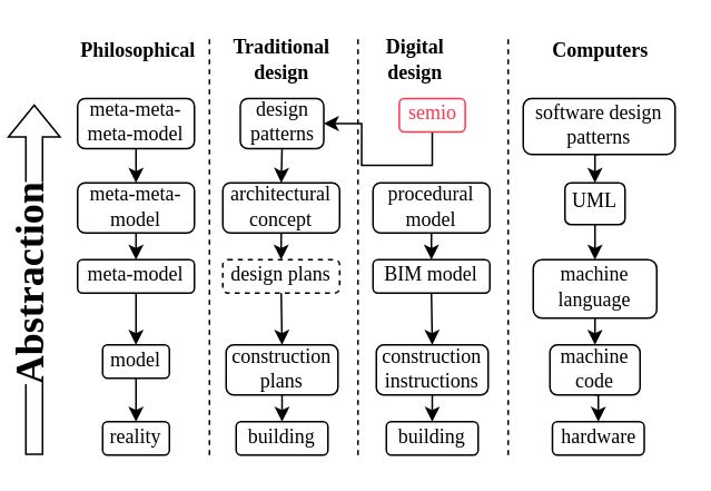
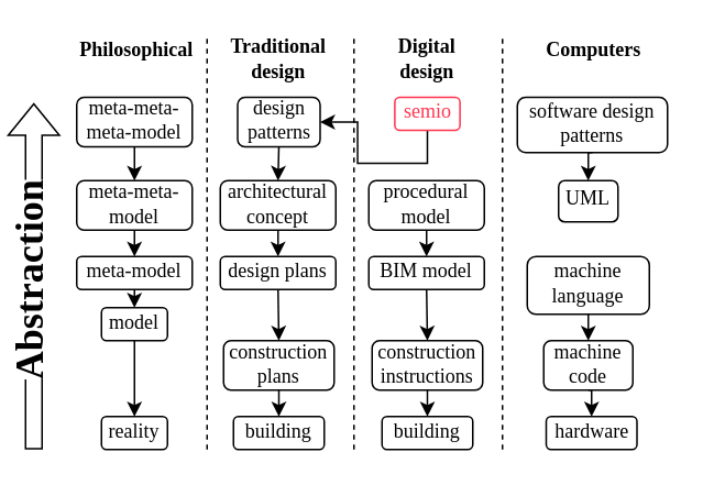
  <mxCell id="0" />
  <mxCell id="1" parent="0" />
  <mxCell id="2" style="edgeStyle=orthogonalEdgeStyle;rounded=0;orthogonalLoop=1;jettySize=auto;html=1;exitX=0.5;exitY=1;exitDx=0;exitDy=0;entryX=0.5;entryY=0;entryDx=0;entryDy=0;fontFamily=Times New Roman;fillColor=none;" edge="1" parent="1" source="3" target="5"><mxGeometry relative="1" as="geometry" /></mxCell>
  <mxCell id="3" value="meta-meta-meta-model" style="rounded=1;whiteSpace=wrap;html=1;spacingTop=-3;fontFamily=Times New Roman;fillColor=none;" vertex="1" parent="1"><mxGeometry x="46" y="58.5" width="70" height="30" as="geometry" /></mxCell>
  <mxCell id="4" style="edgeStyle=orthogonalEdgeStyle;rounded=0;orthogonalLoop=1;jettySize=auto;html=1;exitX=0.5;exitY=1;exitDx=0;exitDy=0;entryX=0.5;entryY=0;entryDx=0;entryDy=0;fontFamily=Times New Roman;fillColor=none;" edge="1" parent="1" source="5" target="7"><mxGeometry relative="1" as="geometry" /></mxCell>
  <mxCell id="5" value="meta-meta-model" style="rounded=1;whiteSpace=wrap;html=1;spacingTop=-3;fontFamily=Times New Roman;fillColor=none;" vertex="1" parent="1"><mxGeometry x="46" y="109" width="70" height="30" as="geometry" /></mxCell>
  <mxCell id="6" style="edgeStyle=orthogonalEdgeStyle;rounded=0;orthogonalLoop=1;jettySize=auto;html=1;exitX=0.5;exitY=1;exitDx=0;exitDy=0;entryX=0.5;entryY=0;entryDx=0;entryDy=0;fontFamily=Times New Roman;fillColor=none;" edge="1" parent="1" source="7" target="9"><mxGeometry relative="1" as="geometry" /></mxCell>
  <mxCell id="7" value="meta-model" style="rounded=1;whiteSpace=wrap;html=1;spacingTop=-3;fontFamily=Times New Roman;fillColor=none;" vertex="1" parent="1"><mxGeometry x="46" y="155" width="70" height="20" as="geometry" /></mxCell>
  <mxCell id="8" style="edgeStyle=orthogonalEdgeStyle;rounded=0;orthogonalLoop=1;jettySize=auto;html=1;exitX=0.5;exitY=1;exitDx=0;exitDy=0;entryX=0.5;entryY=0;entryDx=0;entryDy=0;fontFamily=Times New Roman;fillColor=none;" edge="1" parent="1" source="9" target="10"><mxGeometry relative="1" as="geometry" /></mxCell>
- <mxCell id="9" value="model" style="rounded=1;whiteSpace=wrap;html=1;spacingTop=-3;fontFamily=Times New Roman;fillColor=none;" vertex="1" parent="1"><mxGeometry x="61" y="206" width="40" height="20" as="geometry" /></mxCell>
+ <mxCell id="9" value="model" style="rounded=1;whiteSpace=wrap;html=1;spacingTop=-3;fontFamily=Times New Roman;fillColor=none;" vertex="1" parent="1"><mxGeometry x="61" y="186" width="40" height="20" as="geometry" /></mxCell>
  <mxCell id="10" value="reality" style="rounded=1;whiteSpace=wrap;html=1;spacingLeft=0;spacingTop=-3;fontFamily=Times New Roman;fillColor=none;" vertex="1" parent="1"><mxGeometry x="61" y="252" width="40" height="20" as="geometry" /></mxCell>
  <mxCell id="11" style="edgeStyle=orthogonalEdgeStyle;rounded=0;orthogonalLoop=1;jettySize=auto;html=1;exitX=0.5;exitY=1;exitDx=0;exitDy=0;entryX=0.5;entryY=0;entryDx=0;entryDy=0;fontFamily=Times New Roman;fillColor=none;" edge="1" parent="1" source="12" target="14"><mxGeometry relative="1" as="geometry" /></mxCell>
  <mxCell id="12" value="design patterns" style="rounded=1;whiteSpace=wrap;html=1;spacingTop=-3;fontFamily=Times New Roman;fillColor=none;" vertex="1" parent="1"><mxGeometry x="143.5" y="58.5" width="50" height="30" as="geometry" /></mxCell>
  <mxCell id="13" style="edgeStyle=orthogonalEdgeStyle;rounded=0;orthogonalLoop=1;jettySize=auto;html=1;exitX=0.5;exitY=1;exitDx=0;exitDy=0;entryX=0.5;entryY=0;entryDx=0;entryDy=0;fontFamily=Times New Roman;fillColor=none;" edge="1" parent="1" source="14" target="16"><mxGeometry relative="1" as="geometry" /></mxCell>
  <mxCell id="14" value="architectural concept" style="rounded=1;whiteSpace=wrap;html=1;spacingTop=-3;fontFamily=Times New Roman;fillColor=none;" vertex="1" parent="1"><mxGeometry x="133" y="109" width="70" height="30" as="geometry" /></mxCell>
  <mxCell id="15" style="edgeStyle=orthogonalEdgeStyle;rounded=0;orthogonalLoop=1;jettySize=auto;html=1;exitX=0.5;exitY=1;exitDx=0;exitDy=0;entryX=0.5;entryY=0;entryDx=0;entryDy=0;fontFamily=Times New Roman;fillColor=none;" edge="1" parent="1" source="16" target="18"><mxGeometry relative="1" as="geometry" /></mxCell>
- <mxCell id="16" value="design plans" style="rounded=1;whiteSpace=wrap;html=1;spacingTop=-3;fontFamily=Times New Roman;fillColor=none;dashed=1;" vertex="1" parent="1"><mxGeometry x="133" y="155" width="70" height="20" as="geometry" /></mxCell>
+ <mxCell id="16" value="design plans" style="rounded=1;whiteSpace=wrap;html=1;spacingTop=-3;fontFamily=Times New Roman;fillColor=none;" vertex="1" parent="1"><mxGeometry x="133" y="155" width="70" height="20" as="geometry" /></mxCell>
  <mxCell id="17" style="edgeStyle=orthogonalEdgeStyle;rounded=0;orthogonalLoop=1;jettySize=auto;html=1;exitX=0.5;exitY=1;exitDx=0;exitDy=0;entryX=0.5;entryY=0;entryDx=0;entryDy=0;fontFamily=Times New Roman;fillColor=none;" edge="1" parent="1" source="18" target="19"><mxGeometry relative="1" as="geometry" /></mxCell>
  <mxCell id="18" value="construction plans" style="rounded=1;whiteSpace=wrap;html=1;spacingTop=-3;fontFamily=Times New Roman;fillColor=none;" vertex="1" parent="1"><mxGeometry x="135" y="206" width="67" height="30" as="geometry" /></mxCell>
  <mxCell id="19" value="building" style="rounded=1;whiteSpace=wrap;html=1;spacingLeft=0;spacingTop=-3;fontFamily=Times New Roman;fillColor=none;" vertex="1" parent="1"><mxGeometry x="141" y="252" width="55" height="20" as="geometry" /></mxCell>
  <mxCell id="20" style="edgeStyle=orthogonalEdgeStyle;rounded=0;orthogonalLoop=1;jettySize=auto;html=1;exitX=0.5;exitY=1;exitDx=0;exitDy=0;fontFamily=Times New Roman;fillColor=none;" edge="1" parent="1" source="21" target="12"><mxGeometry relative="1" as="geometry" /></mxCell>
  <mxCell id="21" value="semio" style="rounded=1;whiteSpace=wrap;html=1;spacingTop=-3;strokeColor=#FF344F;fontColor=#FF344F;fontFamily=Times New Roman;fillColor=none;" vertex="1" parent="1"><mxGeometry x="238.75" y="58.5" width="39.5" height="20" as="geometry" /></mxCell>
  <mxCell id="22" style="edgeStyle=orthogonalEdgeStyle;rounded=0;orthogonalLoop=1;jettySize=auto;html=1;exitX=0.5;exitY=1;exitDx=0;exitDy=0;entryX=0.5;entryY=0;entryDx=0;entryDy=0;fontFamily=Times New Roman;fillColor=none;" edge="1" parent="1" source="23" target="25"><mxGeometry relative="1" as="geometry" /></mxCell>
  <mxCell id="23" value="procedural model" style="rounded=1;whiteSpace=wrap;html=1;spacingTop=-3;fontFamily=Times New Roman;fillColor=none;" vertex="1" parent="1"><mxGeometry x="223" y="109" width="70" height="30" as="geometry" /></mxCell>
  <mxCell id="24" style="edgeStyle=orthogonalEdgeStyle;rounded=0;orthogonalLoop=1;jettySize=auto;html=1;exitX=0.5;exitY=1;exitDx=0;exitDy=0;entryX=0.5;entryY=0;entryDx=0;entryDy=0;fontFamily=Times New Roman;fillColor=none;" edge="1" parent="1" source="25" target="27"><mxGeometry relative="1" as="geometry" /></mxCell>
  <mxCell id="25" value="BIM model" style="rounded=1;whiteSpace=wrap;html=1;spacingTop=-3;fontFamily=Times New Roman;fillColor=none;" vertex="1" parent="1"><mxGeometry x="223" y="155" width="70" height="20" as="geometry" /></mxCell>
  <mxCell id="26" style="edgeStyle=orthogonalEdgeStyle;rounded=0;orthogonalLoop=1;jettySize=auto;html=1;exitX=0.5;exitY=1;exitDx=0;exitDy=0;entryX=0.5;entryY=0;entryDx=0;entryDy=0;fontFamily=Times New Roman;fillColor=none;" edge="1" parent="1" source="27" target="28"><mxGeometry relative="1" as="geometry" /></mxCell>
  <mxCell id="27" value="construction instructions" style="rounded=1;whiteSpace=wrap;html=1;spacingTop=-3;fontFamily=Times New Roman;fillColor=none;" vertex="1" parent="1"><mxGeometry x="225" y="206" width="67" height="30" as="geometry" /></mxCell>
  <mxCell id="28" value="building" style="rounded=1;whiteSpace=wrap;html=1;spacingLeft=0;spacingTop=-3;fontFamily=Times New Roman;fillColor=none;" vertex="1" parent="1"><mxGeometry x="231" y="252" width="55" height="20" as="geometry" /></mxCell>
  <mxCell id="29" value="" style="endArrow=none;dashed=1;html=1;rounded=0;fontColor=#FF344F;fontFamily=Times New Roman;fillColor=none;" edge="1" parent="1"><mxGeometry width="50" height="50" relative="1" as="geometry"><mxPoint x="125" y="272" as="sourcePoint" /><mxPoint x="125" y="22" as="targetPoint" /></mxGeometry></mxCell>
  <mxCell id="30" value="Traditional&lt;br&gt;design" style="text;html=1;align=center;verticalAlign=middle;resizable=0;points=[];autosize=1;strokeColor=none;fillColor=none;fontColor=#000000;fontStyle=1;fontFamily=Times New Roman;" vertex="1" parent="1"><mxGeometry x="133" y="20" width="70" height="30" as="geometry" /></mxCell>
- <mxCell id="31" value="&lt;span style=&quot;font-weight: 700&quot;&gt;Digital&lt;/span&gt;&lt;br style=&quot;font-weight: 700&quot;&gt;&lt;span style=&quot;font-weight: 700&quot;&gt;design&lt;/span&gt;" style="text;html=1;align=center;verticalAlign=middle;resizable=0;points=[];autosize=1;strokeColor=none;fillColor=none;fontColor=#000000;fontFamily=Times New Roman;" vertex="1" parent="1"><mxGeometry x="223" y="20" width="50" height="30" as="geometry" /></mxCell>
+ <mxCell id="31" value="&lt;span style=&quot;font-weight: 700&quot;&gt;Digital&lt;/span&gt;&lt;br style=&quot;font-weight: 700&quot;&gt;&lt;span style=&quot;font-weight: 700&quot;&gt;design&lt;/span&gt;" style="text;html=1;align=center;verticalAlign=middle;resizable=0;points=[];autosize=1;strokeColor=none;fillColor=none;fontColor=#000000;fontFamily=Times New Roman;" vertex="1" parent="1"><mxGeometry x="233" y="20" width="50" height="30" as="geometry" /></mxCell>
  <mxCell id="32" value="" style="endArrow=none;dashed=1;html=1;rounded=0;fontColor=#FF344F;fontFamily=Times New Roman;fillColor=none;" edge="1" parent="1"><mxGeometry width="50" height="50" relative="1" as="geometry"><mxPoint x="214" y="272" as="sourcePoint" /><mxPoint x="214" y="22" as="targetPoint" /></mxGeometry></mxCell>
- <mxCell id="33" style="edgeStyle=orthogonalEdgeStyle;rounded=0;orthogonalLoop=1;jettySize=auto;html=1;exitX=0.5;exitY=1;exitDx=0;exitDy=0;entryX=0.5;entryY=0;entryDx=0;entryDy=0;fontFamily=Times New Roman;fillColor=none;" edge="1" parent="1" source="34" target="36"><mxGeometry relative="1" as="geometry" /></mxCell>
  <mxCell id="34" value="UML" style="rounded=1;whiteSpace=wrap;html=1;spacingTop=-3;fontFamily=Times New Roman;fillColor=none;" vertex="1" parent="1"><mxGeometry x="338" y="109" width="36" height="25" as="geometry" /></mxCell>
  <mxCell id="35" style="edgeStyle=orthogonalEdgeStyle;rounded=0;orthogonalLoop=1;jettySize=auto;html=1;exitX=0.5;exitY=1;exitDx=0;exitDy=0;entryX=0.5;entryY=0;entryDx=0;entryDy=0;fontFamily=Times New Roman;fillColor=none;" edge="1" parent="1" source="36" target="38"><mxGeometry relative="1" as="geometry" /></mxCell>
  <mxCell id="36" value="machine language" style="rounded=1;whiteSpace=wrap;html=1;spacingTop=-3;fontFamily=Times New Roman;fillColor=none;" vertex="1" parent="1"><mxGeometry x="319" y="155" width="74" height="35" as="geometry" /></mxCell>
  <mxCell id="37" style="edgeStyle=orthogonalEdgeStyle;rounded=0;orthogonalLoop=1;jettySize=auto;html=1;exitX=0.5;exitY=1;exitDx=0;exitDy=0;entryX=0.5;entryY=0;entryDx=0;entryDy=0;fontFamily=Times New Roman;fillColor=none;" edge="1" parent="1" source="38" target="39"><mxGeometry relative="1" as="geometry" /></mxCell>
  <mxCell id="38" value="machine code" style="rounded=1;whiteSpace=wrap;html=1;spacingTop=-3;fontFamily=Times New Roman;fillColor=none;" vertex="1" parent="1"><mxGeometry x="329" y="206" width="54" height="30" as="geometry" /></mxCell>
  <mxCell id="39" value="hardware" style="rounded=1;whiteSpace=wrap;html=1;spacingLeft=0;spacingTop=-3;fontFamily=Times New Roman;fillColor=none;" vertex="1" parent="1"><mxGeometry x="330.5" y="252" width="55" height="20" as="geometry" /></mxCell>
  <mxCell id="40" value="&lt;b&gt;Computers&lt;/b&gt;" style="text;html=1;align=center;verticalAlign=middle;resizable=0;points=[];autosize=1;strokeColor=none;fillColor=none;fontColor=#000000;fontFamily=Times New Roman;" vertex="1" parent="1"><mxGeometry x="324" y="20" width="70" height="20" as="geometry" /></mxCell>
  <mxCell id="41" value="" style="endArrow=none;dashed=1;html=1;rounded=0;fontColor=#FF344F;fontFamily=Times New Roman;fillColor=none;" edge="1" parent="1"><mxGeometry width="50" height="50" relative="1" as="geometry"><mxPoint x="304" y="272" as="sourcePoint" /><mxPoint x="304" y="22" as="targetPoint" /></mxGeometry></mxCell>
  <mxCell id="42" value="&lt;b&gt;Philosophical&lt;/b&gt;" style="text;html=1;align=center;verticalAlign=middle;resizable=0;points=[];autosize=1;strokeColor=none;fillColor=none;fontColor=#000000;fontFamily=Times New Roman;" vertex="1" parent="1"><mxGeometry x="42" y="20" width="80" height="20" as="geometry" /></mxCell>
  <mxCell id="43" style="edgeStyle=orthogonalEdgeStyle;rounded=0;orthogonalLoop=1;jettySize=auto;html=1;exitX=0.5;exitY=1;exitDx=0;exitDy=0;entryX=0.5;entryY=0;entryDx=0;entryDy=0;fontSize=24;fontColor=#000000;fontFamily=Times New Roman;fillColor=none;" edge="1" parent="1" source="44" target="34"><mxGeometry relative="1" as="geometry" /></mxCell>
  <mxCell id="44" value="software design patterns" style="rounded=1;whiteSpace=wrap;html=1;spacingTop=-3;fontFamily=Times New Roman;fillColor=none;" vertex="1" parent="1"><mxGeometry x="313" y="58.5" width="91" height="33.5" as="geometry" /></mxCell>
  <mxCell id="45" value="" style="shape=flexArrow;endArrow=classic;html=1;rounded=0;fontColor=#000000;fontFamily=Times New Roman;fillColor=none;" edge="1" parent="1"><mxGeometry width="50" height="50" relative="1" as="geometry"><mxPoint x="20" y="272" as="sourcePoint" /><mxPoint x="20" y="62" as="targetPoint" /></mxGeometry></mxCell>
  <mxCell id="46" value="&lt;b&gt;&lt;font style=&quot;font-size: 24px&quot;&gt;Abstraction&lt;/font&gt;&lt;/b&gt;" style="edgeLabel;html=1;align=center;verticalAlign=middle;resizable=0;points=[];fontColor=#000000;rotation=-90;labelBackgroundColor=default;fontFamily=Times New Roman;fillColor=none;" vertex="1" connectable="0" parent="45"><mxGeometry x="-0.083" y="1" relative="1" as="geometry"><mxPoint x="-2" y="-5" as="offset" /></mxGeometry></mxCell>
